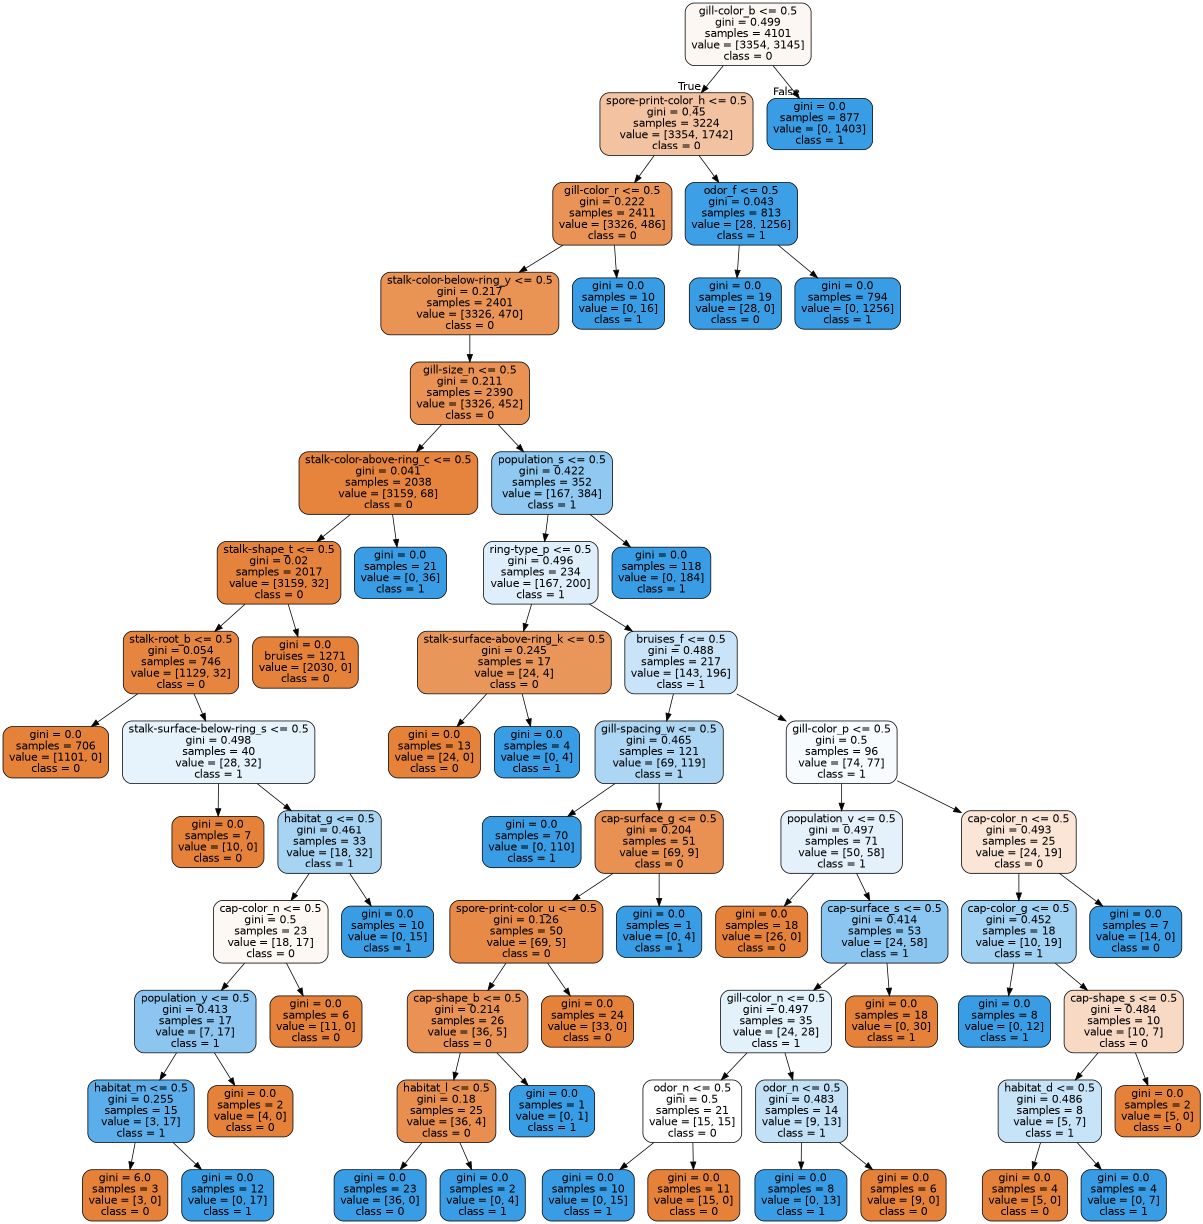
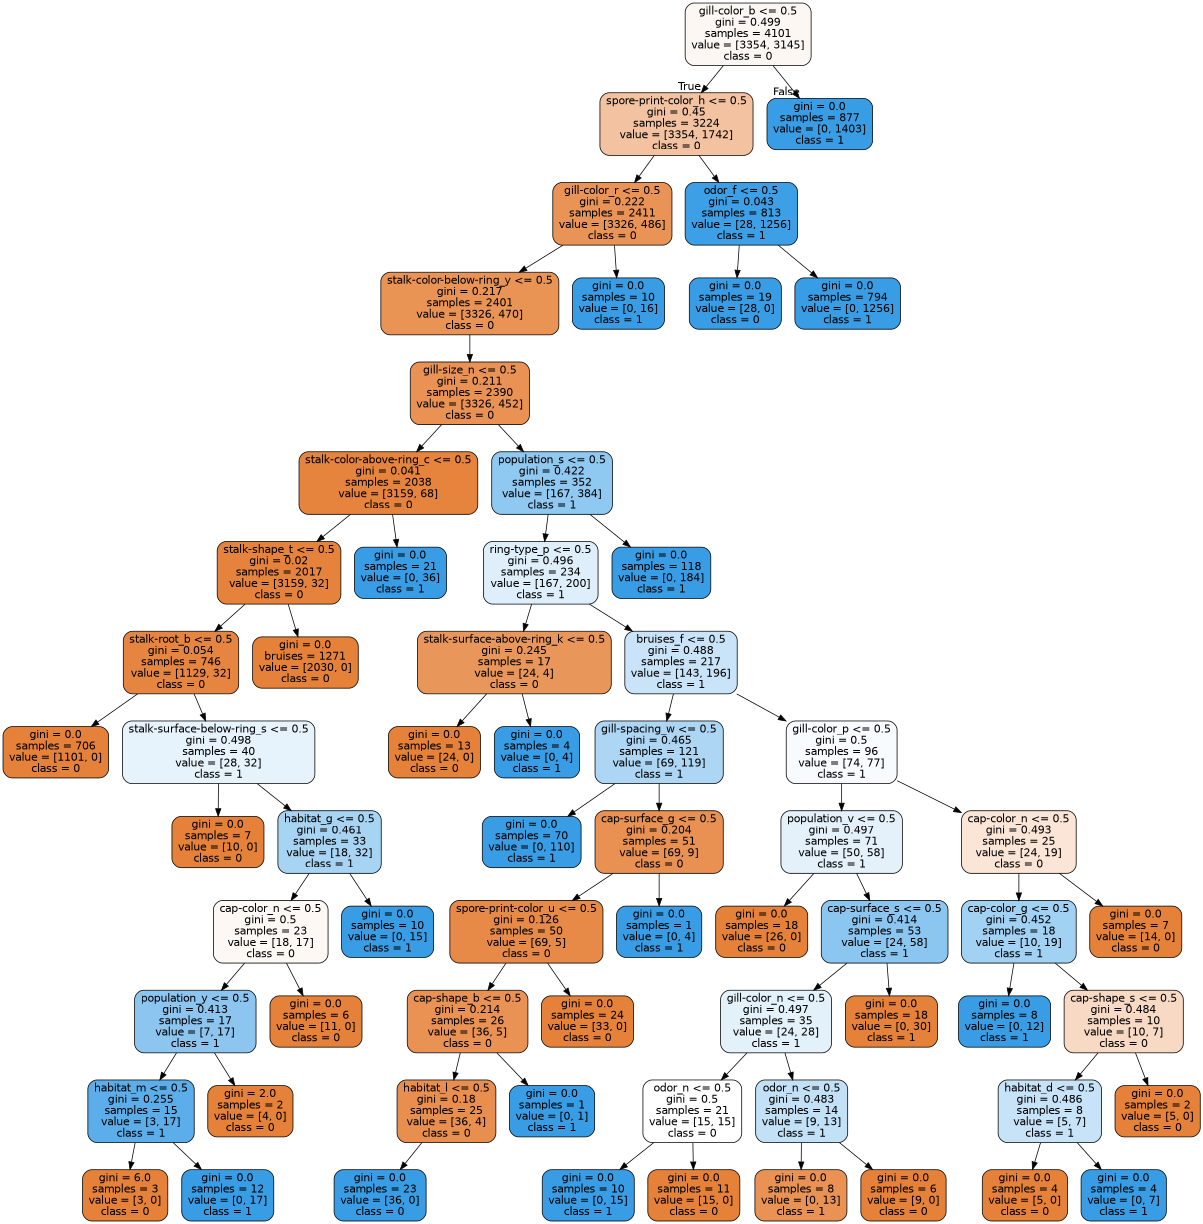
  digraph {
    node [color=black fillcolor="#399de5" fontname=helvetica shape=box style="filled, rounded"]
    edge [fontname=helvetica]
    n1 [fillcolor="#fdf7f3" label="gill-color_b <= 0.5\ngini = 0.499\nsamples = 4101\nvalue = [3354, 3145]\nclass = 0"]
    n2 [fillcolor="#f3c2a0" label="spore-print-color_h <= 0.5\ngini = 0.45\nsamples = 3224\nvalue = [3354, 1742]\nclass = 0"]
    n3 [label="gini = 0.0\nsamples = 877\nvalue = [0, 1403]\nclass = 1"]
    n4 [fillcolor="#e99356" label="gill-color_r <= 0.5\ngini = 0.222\nsamples = 2411\nvalue = [3326, 486]\nclass = 0"]
    n5 [fillcolor="#3d9fe6" label="odor_f <= 0.5\ngini = 0.043\nsamples = 813\nvalue = [28, 1256]\nclass = 1"]
    n6 [fillcolor="#e99355" label="stalk-color-below-ring_y <= 0.5\ngini = 0.217\nsamples = 2401\nvalue = [3326, 470]\nclass = 0"]
    n7 [label="gini = 0.0\nsamples = 10\nvalue = [0, 16]\nclass = 1"]
    n8 [label="gini = 0.0\nsamples = 19\nvalue = [28, 0]\nclass = 0"]
    n9 [label="gini = 0.0\nsamples = 794\nvalue = [0, 1256]\nclass = 1"]
    n10 [fillcolor="#e99254" label="gill-size_n <= 0.5\ngini = 0.211\nsamples = 2390\nvalue = [3326, 452]\nclass = 0"]
    n11 [fillcolor="#e6843d" label="stalk-color-above-ring_c <= 0.5\ngini = 0.041\nsamples = 2038\nvalue = [3159, 68]\nclass = 0"]
    n12 [fillcolor="#8fc8f0" label="population_s <= 0.5\ngini = 0.422\nsamples = 352\nvalue = [167, 384]\nclass = 1"]
    n13 [fillcolor="#e5823b" label="stalk-shape_t <= 0.5\ngini = 0.02\nsamples = 2017\nvalue = [3159, 32]\nclass = 0"]
    n14 [label="gini = 0.0\nsamples = 21\nvalue = [0, 36]\nclass = 1"]
    n15 [fillcolor="#deeffb" label="ring-type_p <= 0.5\ngini = 0.496\nsamples = 234\nvalue = [167, 200]\nclass = 1"]
    n16 [label="gini = 0.0\nsamples = 118\nvalue = [0, 184]\nclass = 1"]
    n17 [fillcolor="#e6853f" label="stalk-root_b <= 0.5\ngini = 0.054\nsamples = 746\nvalue = [1129, 32]\nclass = 0"]
    n18 [fillcolor="#e58139" label="gini = 0.0\nbruises = 1271\nvalue = [2030, 0]\nclass = 0"]
    n19 [fillcolor="#e58139" label="gini = 0.0\nsamples = 706\nvalue = [1101, 0]\nclass = 0"]
    n20 [fillcolor="#e6f3fc" label="stalk-surface-below-ring_s <= 0.5\ngini = 0.498\nsamples = 40\nvalue = [28, 32]\nclass = 1"]
    n21 [fillcolor="#e58139" label="gini = 0.0\nsamples = 7\nvalue = [10, 0]\nclass = 0"]
    n22 [fillcolor="#a8d4f4" label="habitat_g <= 0.5\ngini = 0.461\nsamples = 33\nvalue = [18, 32]\nclass = 1"]
    n23 [fillcolor="#fef8f4" label="cap-color_n <= 0.5\ngini = 0.5\nsamples = 23\nvalue = [18, 17]\nclass = 0"]
    n24 [label="gini = 0.0\nsamples = 10\nvalue = [0, 15]\nclass = 1"]
    n25 [fillcolor="#8bc5f0" label="population_y <= 0.5\ngini = 0.413\nsamples = 17\nvalue = [7, 17]\nclass = 1"]
    n26 [fillcolor="#e58139" label="gini = 0.0\nsamples = 6\nvalue = [11, 0]\nclass = 0"]
    n27 [fillcolor="#5caeea" label="habitat_m <= 0.5\ngini = 0.255\nsamples = 15\nvalue = [3, 17]\nclass = 1"]
-   n28 [fillcolor="#e58139" label="gini = 0.0\nsamples = 2\nvalue = [4, 0]\nclass = 0"]
+   n28 [fillcolor="#e58139" label="gini = 2.0\nsamples = 2\nvalue = [4, 0]\nclass = 0"]
    n29 [fillcolor="#e58139" label="gini = 6.0\nsamples = 3\nvalue = [3, 0]\nclass = 0"]
    n30 [label="gini = 0.0\nsamples = 12\nvalue = [0, 17]\nclass = 1"]
    n31 [fillcolor="#e9965a" label="stalk-surface-above-ring_k <= 0.5\ngini = 0.245\nsamples = 17\nvalue = [24, 4]\nclass = 0"]
    n32 [fillcolor="#c9e4f8" label="bruises_f <= 0.5\ngini = 0.488\nsamples = 217\nvalue = [143, 196]\nclass = 1"]
    n33 [fillcolor="#e58139" label="gini = 0.0\nsamples = 13\nvalue = [24, 0]\nclass = 0"]
    n34 [label="gini = 0.0\nsamples = 4\nvalue = [0, 4]\nclass = 1"]
    n35 [fillcolor="#acd6f4" label="gill-spacing_w <= 0.5\ngini = 0.465\nsamples = 121\nvalue = [69, 119]\nclass = 1"]
    n36 [fillcolor="#f7fbfe" label="gill-color_p <= 0.5\ngini = 0.5\nsamples = 96\nvalue = [74, 77]\nclass = 1"]
    n37 [label="gini = 0.0\nsamples = 70\nvalue = [0, 110]\nclass = 1"]
    n38 [fillcolor="#e89153" label="cap-surface_g <= 0.5\ngini = 0.204\nsamples = 51\nvalue = [69, 9]\nclass = 0"]
    n39 [fillcolor="#e4f1fb" label="population_v <= 0.5\ngini = 0.497\nsamples = 71\nvalue = [50, 58]\nclass = 1"]
    n40 [fillcolor="#fae5d6" label="cap-color_n <= 0.5\ngini = 0.493\nsamples = 25\nvalue = [24, 19]\nclass = 0"]
    n41 [fillcolor="#e78a47" label="spore-print-color_u <= 0.5\ngini = 0.126\nsamples = 50\nvalue = [69, 5]\nclass = 0"]
    n42 [label="gini = 0.0\nsamples = 1\nvalue = [0, 4]\nclass = 1"]
    n43 [fillcolor="#e99254" label="cap-shape_b <= 0.5\ngini = 0.214\nsamples = 26\nvalue = [36, 5]\nclass = 0"]
    n44 [fillcolor="#e58139" label="gini = 0.0\nsamples = 24\nvalue = [33, 0]\nclass = 0"]
    n45 [fillcolor="#e88f4f" label="habitat_l <= 0.5\ngini = 0.18\nsamples = 25\nvalue = [36, 4]\nclass = 0"]
    n46 [label="gini = 0.0\nsamples = 1\nvalue = [0, 1]\nclass = 1"]
    n47 [label="gini = 0.0\nsamples = 23\nvalue = [36, 0]\nclass = 0"]
-   n48 [label="gini = 0.0\nsamples = 2\nvalue = [0, 4]\nclass = 1"]
    n49 [fillcolor="#e58139" label="gini = 0.0\nsamples = 18\nvalue = [26, 0]\nclass = 0"]
    n50 [fillcolor="#8bc6f0" label="cap-surface_s <= 0.5\ngini = 0.414\nsamples = 53\nvalue = [24, 58]\nclass = 1"]
    n51 [fillcolor="#a1d1f3" label="cap-color_g <= 0.5\ngini = 0.452\nsamples = 18\nvalue = [10, 19]\nclass = 1"]
-   n52 [label="gini = 0.0\nsamples = 7\nvalue = [14, 0]\nclass = 0"]
+   n52 [fillcolor="#e58139" label="gini = 0.0\nsamples = 7\nvalue = [14, 0]\nclass = 0"]
    n53 [fillcolor="#e3f1fb" label="gill-color_n <= 0.5\ngini = 0.497\nsamples = 35\nvalue = [24, 28]\nclass = 1"]
    n54 [fillcolor="#e58139" label="gini = 0.0\nsamples = 18\nvalue = [0, 30]\nclass = 1"]
    n55 [fillcolor="#ffffff" label="odor_n <= 0.5\ngini = 0.5\nsamples = 21\nvalue = [15, 15]\nclass = 0"]
    n56 [fillcolor="#c2e1f7" label="odor_n <= 0.5\ngini = 0.483\nsamples = 14\nvalue = [9, 13]\nclass = 1"]
    n57 [label="gini = 0.0\nsamples = 10\nvalue = [0, 15]\nclass = 1"]
    n58 [fillcolor="#e58139" label="gini = 0.0\nsamples = 11\nvalue = [15, 0]\nclass = 0"]
-   n59 [label="gini = 0.0\nsamples = 8\nvalue = [0, 13]\nclass = 1"]
+   n59 [fillcolor="#e99254" label="gini = 0.0\nsamples = 8\nvalue = [0, 13]\nclass = 1"]
    n60 [fillcolor="#e58139" label="gini = 0.0\nsamples = 6\nvalue = [9, 0]\nclass = 0"]
    n61 [label="gini = 0.0\nsamples = 8\nvalue = [0, 12]\nclass = 1"]
    n62 [fillcolor="#f7d9c4" label="cap-shape_s <= 0.5\ngini = 0.484\nsamples = 10\nvalue = [10, 7]\nclass = 0"]
    n63 [fillcolor="#c6e3f8" label="habitat_d <= 0.5\ngini = 0.486\nsamples = 8\nvalue = [5, 7]\nclass = 1"]
    n64 [fillcolor="#e58139" label="gini = 0.0\nsamples = 2\nvalue = [5, 0]\nclass = 0"]
    n65 [fillcolor="#e58139" label="gini = 0.0\nsamples = 4\nvalue = [5, 0]\nclass = 0"]
    n66 [label="gini = 0.0\nsamples = 4\nvalue = [0, 7]\nclass = 1"]
    n1 -> n2 [headlabel=True labelangle=45 labeldistance=2.5]
    n1 -> n3 [headlabel=False labelangle=-45 labeldistance=2.5]
    n2 -> n4
    n2 -> n5
    n4 -> n6
    n4 -> n7
    n5 -> n8
    n5 -> n9
    n6 -> n10
    n10 -> n11
    n10 -> n12
    n11 -> n13
    n11 -> n14
    n12 -> n15
    n12 -> n16
    n13 -> n17
    n13 -> n18
    n15 -> n31
    n15 -> n32
    n17 -> n19
    n17 -> n20
    n20 -> n21
    n20 -> n22
    n22 -> n23
    n22 -> n24
    n23 -> n25
    n23 -> n26
    n25 -> n27
    n25 -> n28
    n27 -> n29
    n27 -> n30
    n31 -> n33
    n31 -> n34
    n32 -> n35
    n32 -> n36
    n35 -> n37
    n35 -> n38
    n36 -> n39
    n36 -> n40
    n38 -> n41
    n38 -> n42
    n39 -> n49
    n39 -> n50
    n40 -> n51
    n40 -> n52
    n41 -> n43
    n41 -> n44
    n43 -> n45
    n43 -> n46
    n45 -> n47
-   n45 -> n48
    n50 -> n53
    n50 -> n54
    n51 -> n61
    n51 -> n62
    n53 -> n55
    n53 -> n56
    n55 -> n57
    n55 -> n58
    n56 -> n59
    n56 -> n60
    n62 -> n63
    n62 -> n64
    n63 -> n65
    n63 -> n66
  }
